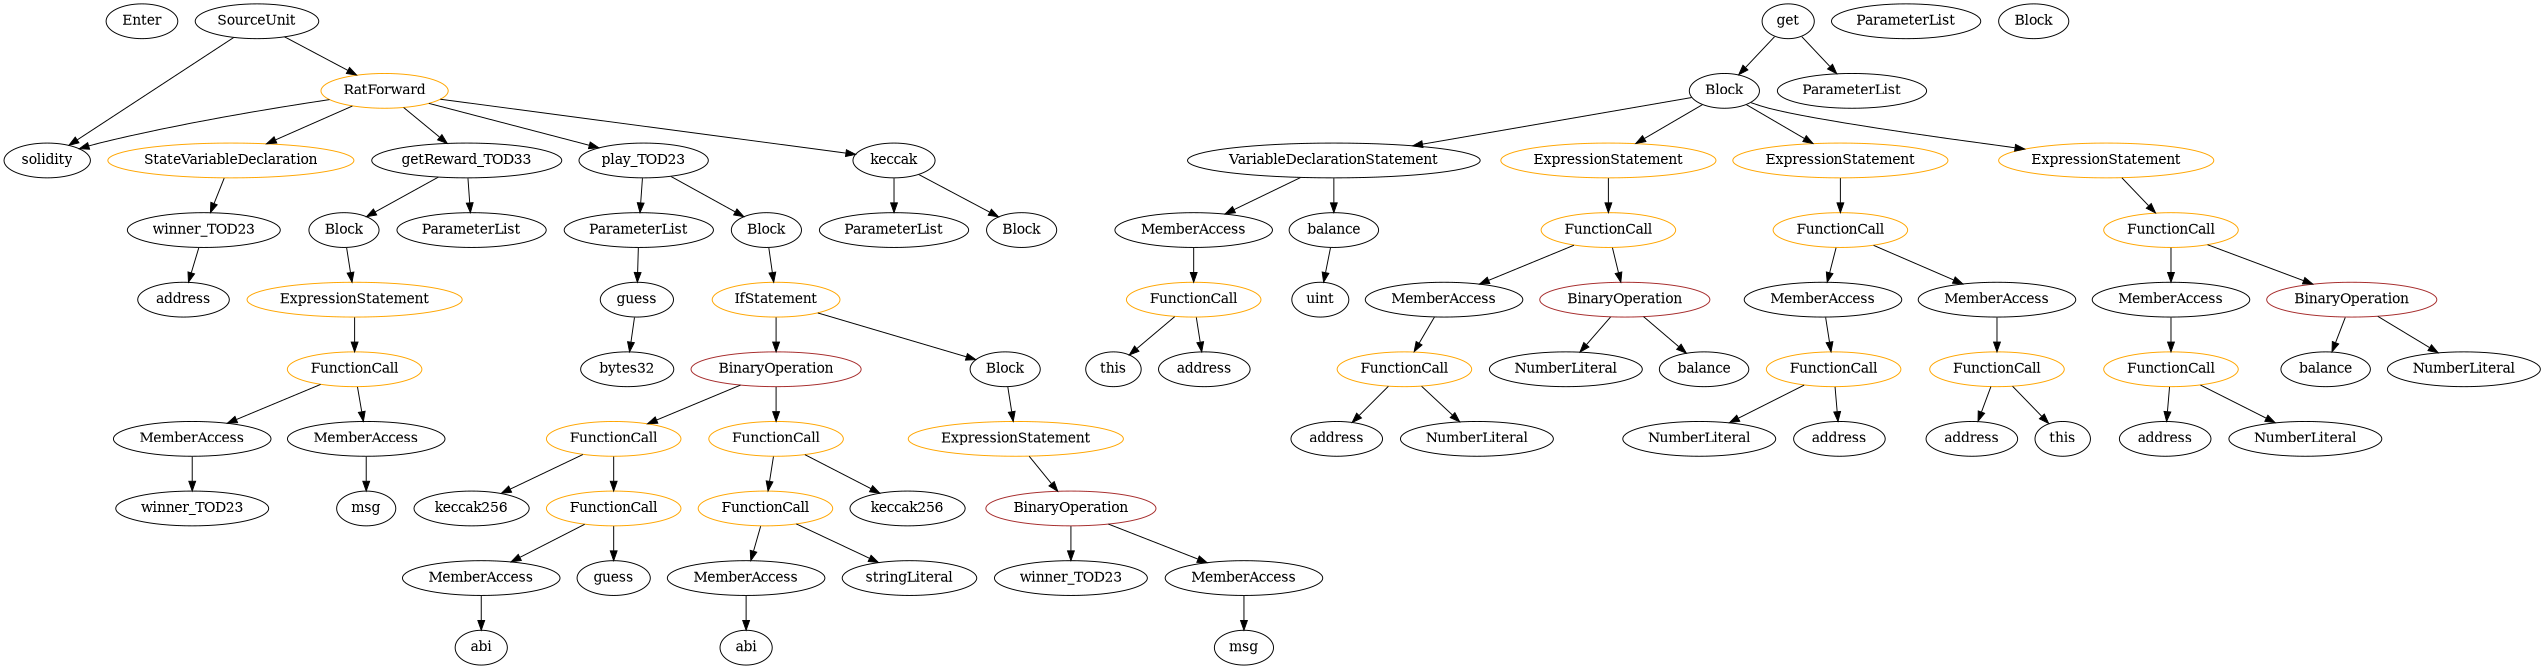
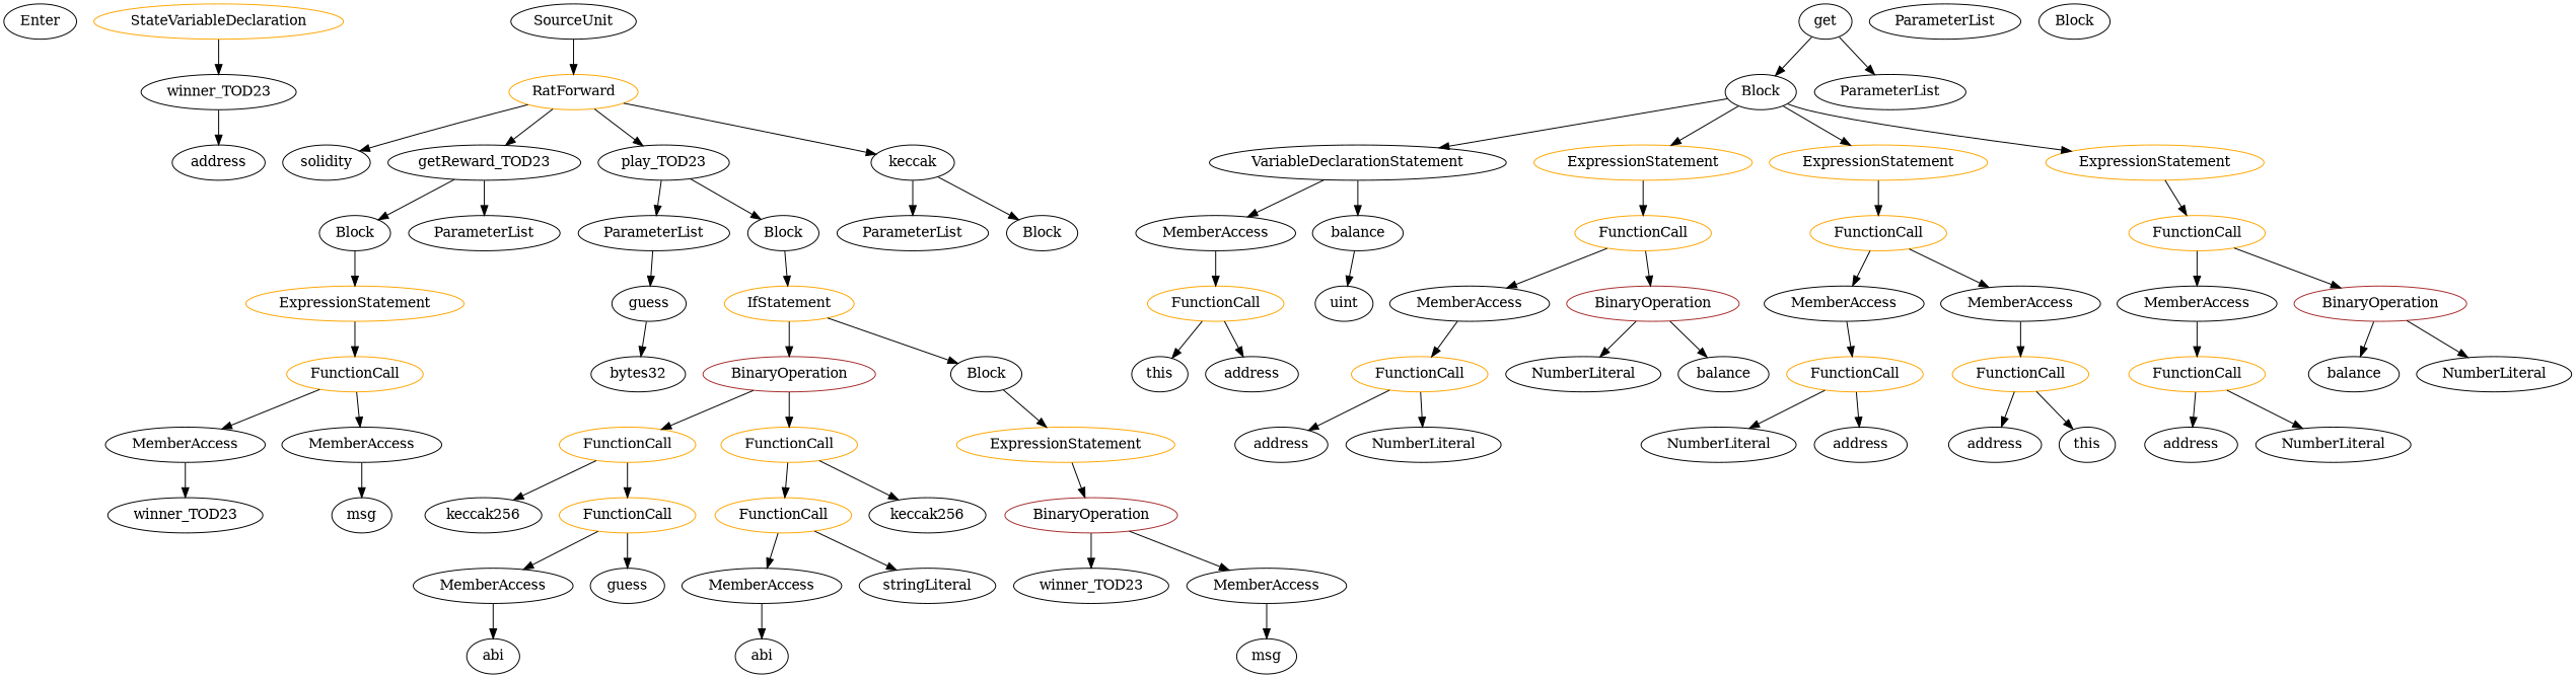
  strict digraph {
    fontname="DejaVu Serif"
    node [fontname="DejaVu Serif" color=black]
    edge [fontname="DejaVu Serif"]
    Enter [height=0.5 width=0.83628 color=""]
    n2 [height=0.5 label=address width=1.0996]
    n3 [height=0.5 label=keccak256 width=1.3907]
    n4 [height=0.5 label=solidity width=1.0442]
    n5 [color=orange height=0.5 label=ExpressionStatement width=2.458]
    n6 [color=brown height=0.5 label=BinaryOperation width=1.9867]
    n7 [height=0.5 label=winner_TOD23 width=1.9036]
    n8 [height=0.5 label=MemberAccess width=1.9174]
    n9 [height=0.5 label=msg width=0.75]
    n10 [height=0.5 label=MemberAccess width=1.9174]
    n11 [color=orange height=0.5 label=FunctionCall width=1.6125]
    n12 [height=0.5 label=address width=1.0996]
    n13 [height=0.5 label=NumberLiteral width=1.765]
    n14 [color=orange height=0.5 label=FunctionCall width=1.6125]
    n15 [height=0.5 label=NumberLiteral width=1.765]
    n16 [height=0.5 label=address width=1.0996]
    n17 [height=0.5 label=address width=1.0996]
    n18 [height=0.5 label=Block width=0.90558]
    n19 [height=0.5 label=VariableDeclarationStatement width=3.3174]
    n20 [color=orange height=0.5 label=ExpressionStatement width=2.458]
    n21 [color=orange height=0.5 label=ExpressionStatement width=2.458]
    n22 [color=orange height=0.5 label=ExpressionStatement width=2.458]
    n23 [height=0.5 label=MemberAccess width=1.9174]
    n24 [height=0.5 label=balance width=1.0719]
    n25 [color=orange height=0.5 label=FunctionCall width=1.6125]
    n26 [color=orange height=0.5 label=FunctionCall width=1.6125]
    n27 [color=orange height=0.5 label=FunctionCall width=1.6125]
    n28 [color=orange height=0.5 label=FunctionCall width=1.6125]
    n29 [height=0.5 label=uint width=0.75]
    n30 [height=0.5 label=MemberAccess width=1.9174]
    n31 [color=brown height=0.5 label=BinaryOperation width=1.9867]
    n32 [height=0.5 label=MemberAccess width=1.9174]
    n33 [height=0.5 label=MemberAccess width=1.9174]
    n34 [color=brown height=0.5 label=BinaryOperation width=1.9867]
    n35 [height=0.5 label=balance width=1.0719]
    n36 [height=0.5 label=NumberLiteral width=1.765]
    n37 [height=0.5 label=this width=0.75]
    n38 [height=0.5 label=address width=1.0996]
    n39 [height=0.5 label=MemberAccess width=1.9174]
    n40 [height=0.5 label=abi width=0.75]
    n41 [color=orange height=0.5 label=StateVariableDeclaration width=2.8184]
    n42 [height=0.5 label=winner_TOD23 width=1.9036]
    n43 [color=orange height=0.5 label=FunctionCall width=1.6125]
    n44 [height=0.5 label=NumberLiteral width=1.765]
    n45 [height=0.5 label=balance width=1.0719]
    n46 [height=0.5 label=NumberLiteral width=1.765]
    n47 [height=0.5 label=get width=0.75]
    n48 [height=0.5 label=ParameterList width=1.7095]
    n49 [height=0.5 label=ParameterList width=1.7095]
    n50 [height=0.5 label=ParameterList width=1.7095]
    n51 [height=0.5 label=guess width=0.87786]
    n52 [height=0.5 label=bytes32 width=1.0996]
    n53 [color=brown height=0.5 label=BinaryOperation width=1.9867]
    n54 [color=orange height=0.5 label=FunctionCall width=1.6125]
    n55 [color=orange height=0.5 label=FunctionCall width=1.6125]
    n56 [color=orange height=0.5 label=FunctionCall width=1.6125]
    n57 [color=orange height=0.5 label=FunctionCall width=1.6125]
    n58 [height=0.5 label=keccak256 width=1.3907]
    n59 [height=0.5 label=guess width=0.87786]
    n60 [height=0.5 label=MemberAccess width=1.9174]
    n61 [height=0.5 label=stringLiteral width=1.5016]
    n62 [color=orange height=0.5 label=FunctionCall width=1.6125]
    n63 [height=0.5 label=address width=1.0996]
    n64 [height=0.5 label=this width=0.75]
    n65 [height=0.5 label=abi width=0.75]
    n66 [height=0.5 label=Block width=0.90558]
    n67 [color=orange height=0.5 label=ExpressionStatement width=2.458]
    n68 [color=orange height=0.5 label=FunctionCall width=1.6125]
    n69 [height=0.5 label=MemberAccess width=1.9174]
    n70 [height=0.5 label=MemberAccess width=1.9174]
    n71 [height=0.5 label=ParameterList width=1.7095]
-   n72 [height=0.5 label=getReward_TOD33 width=2.3333]
+   n72 [height=0.5 label=getReward_TOD23 width=2.3333]
    n73 [height=0.5 label=ParameterList width=1.7095]
    n74 [height=0.5 label=winner_TOD23 width=1.9036]
    n75 [height=0.5 label=Block width=0.90558]
    n76 [color=orange height=0.5 label=RatForward width=1.5432]
    n77 [height=0.5 label=play_TOD23 width=1.6541]
    n78 [height=0.5 label=keccak width=1.0581]
    n79 [height=0.5 label=Block width=0.90558]
    n80 [height=0.5 label=Block width=0.90558]
    n81 [color=orange height=0.5 label=IfStatement width=1.4739]
    n82 [height=0.5 label=SourceUnit width=1.46]
    n83 [height=0.5 label=Block width=0.90558]
    n84 [height=0.5 label=msg width=0.75]
    n5 -> n6
    n6 -> n7
    n6 -> n8
    n8 -> n9
    n10 -> n11
    n11 -> n12
    n11 -> n13
    n14 -> n15
    n14 -> n16
    n18 -> n19
    n18 -> n20
    n18 -> n21
    n18 -> n22
    n19 -> n23
    n19 -> n24
    n20 -> n25
    n21 -> n26
    n22 -> n27
    n23 -> n28
    n24 -> n29
    n25 -> n30
    n25 -> n31
    n26 -> n32
    n26 -> n33
    n27 -> n10
    n27 -> n34
    n28 -> n37
    n28 -> n38
    n30 -> n43
    n31 -> n44
    n31 -> n45
    n32 -> n14
    n33 -> n62
    n34 -> n35
    n34 -> n36
    n39 -> n40
    n41 -> n42
    n42 -> n2
    n43 -> n17
    n43 -> n46
    n47 -> n18
    n47 -> n48
    n50 -> n51
    n51 -> n52
    n53 -> n54
    n53 -> n55
    n54 -> n3
    n54 -> n56
    n55 -> n57
    n55 -> n58
    n56 -> n39
    n56 -> n59
    n57 -> n60
    n57 -> n61
    n60 -> n65
    n62 -> n63
    n62 -> n64
    n66 -> n67
    n67 -> n68
    n68 -> n69
    n68 -> n70
    n69 -> n74
    n70 -> n84
    n72 -> n66
    n72 -> n73
    n75 -> n5
    n76 -> n4
-   n76 -> n41
    n76 -> n72
    n76 -> n77
    n76 -> n78
    n77 -> n50
    n77 -> n79
    n78 -> n71
    n78 -> n80
    n79 -> n81
    n81 -> n53
    n81 -> n75
-   n82 -> n4
    n82 -> n76
  }
